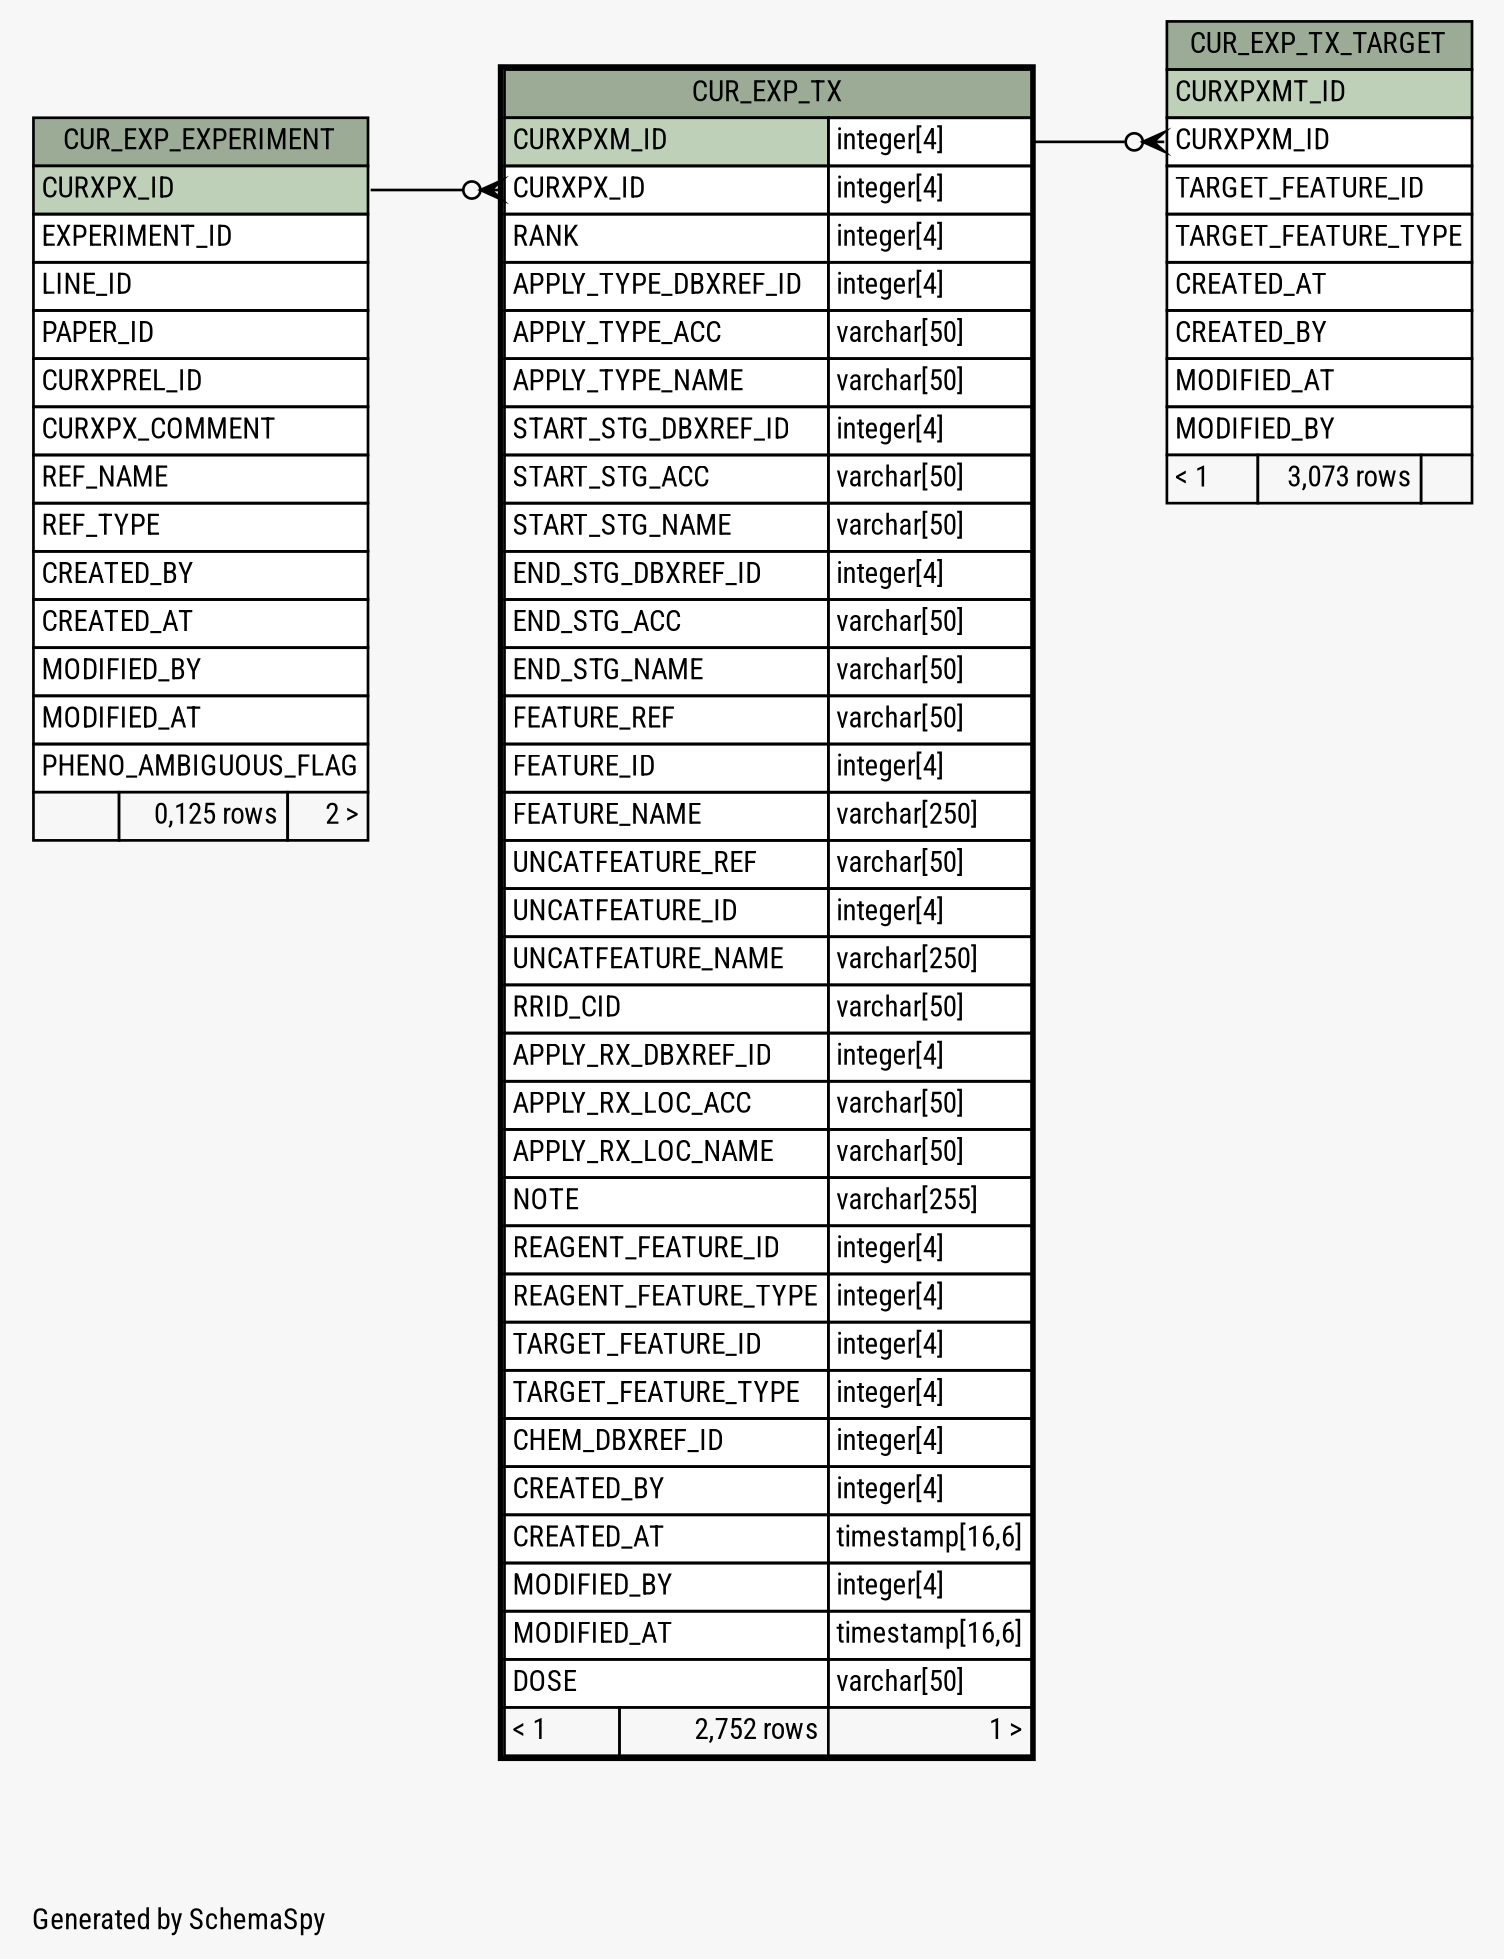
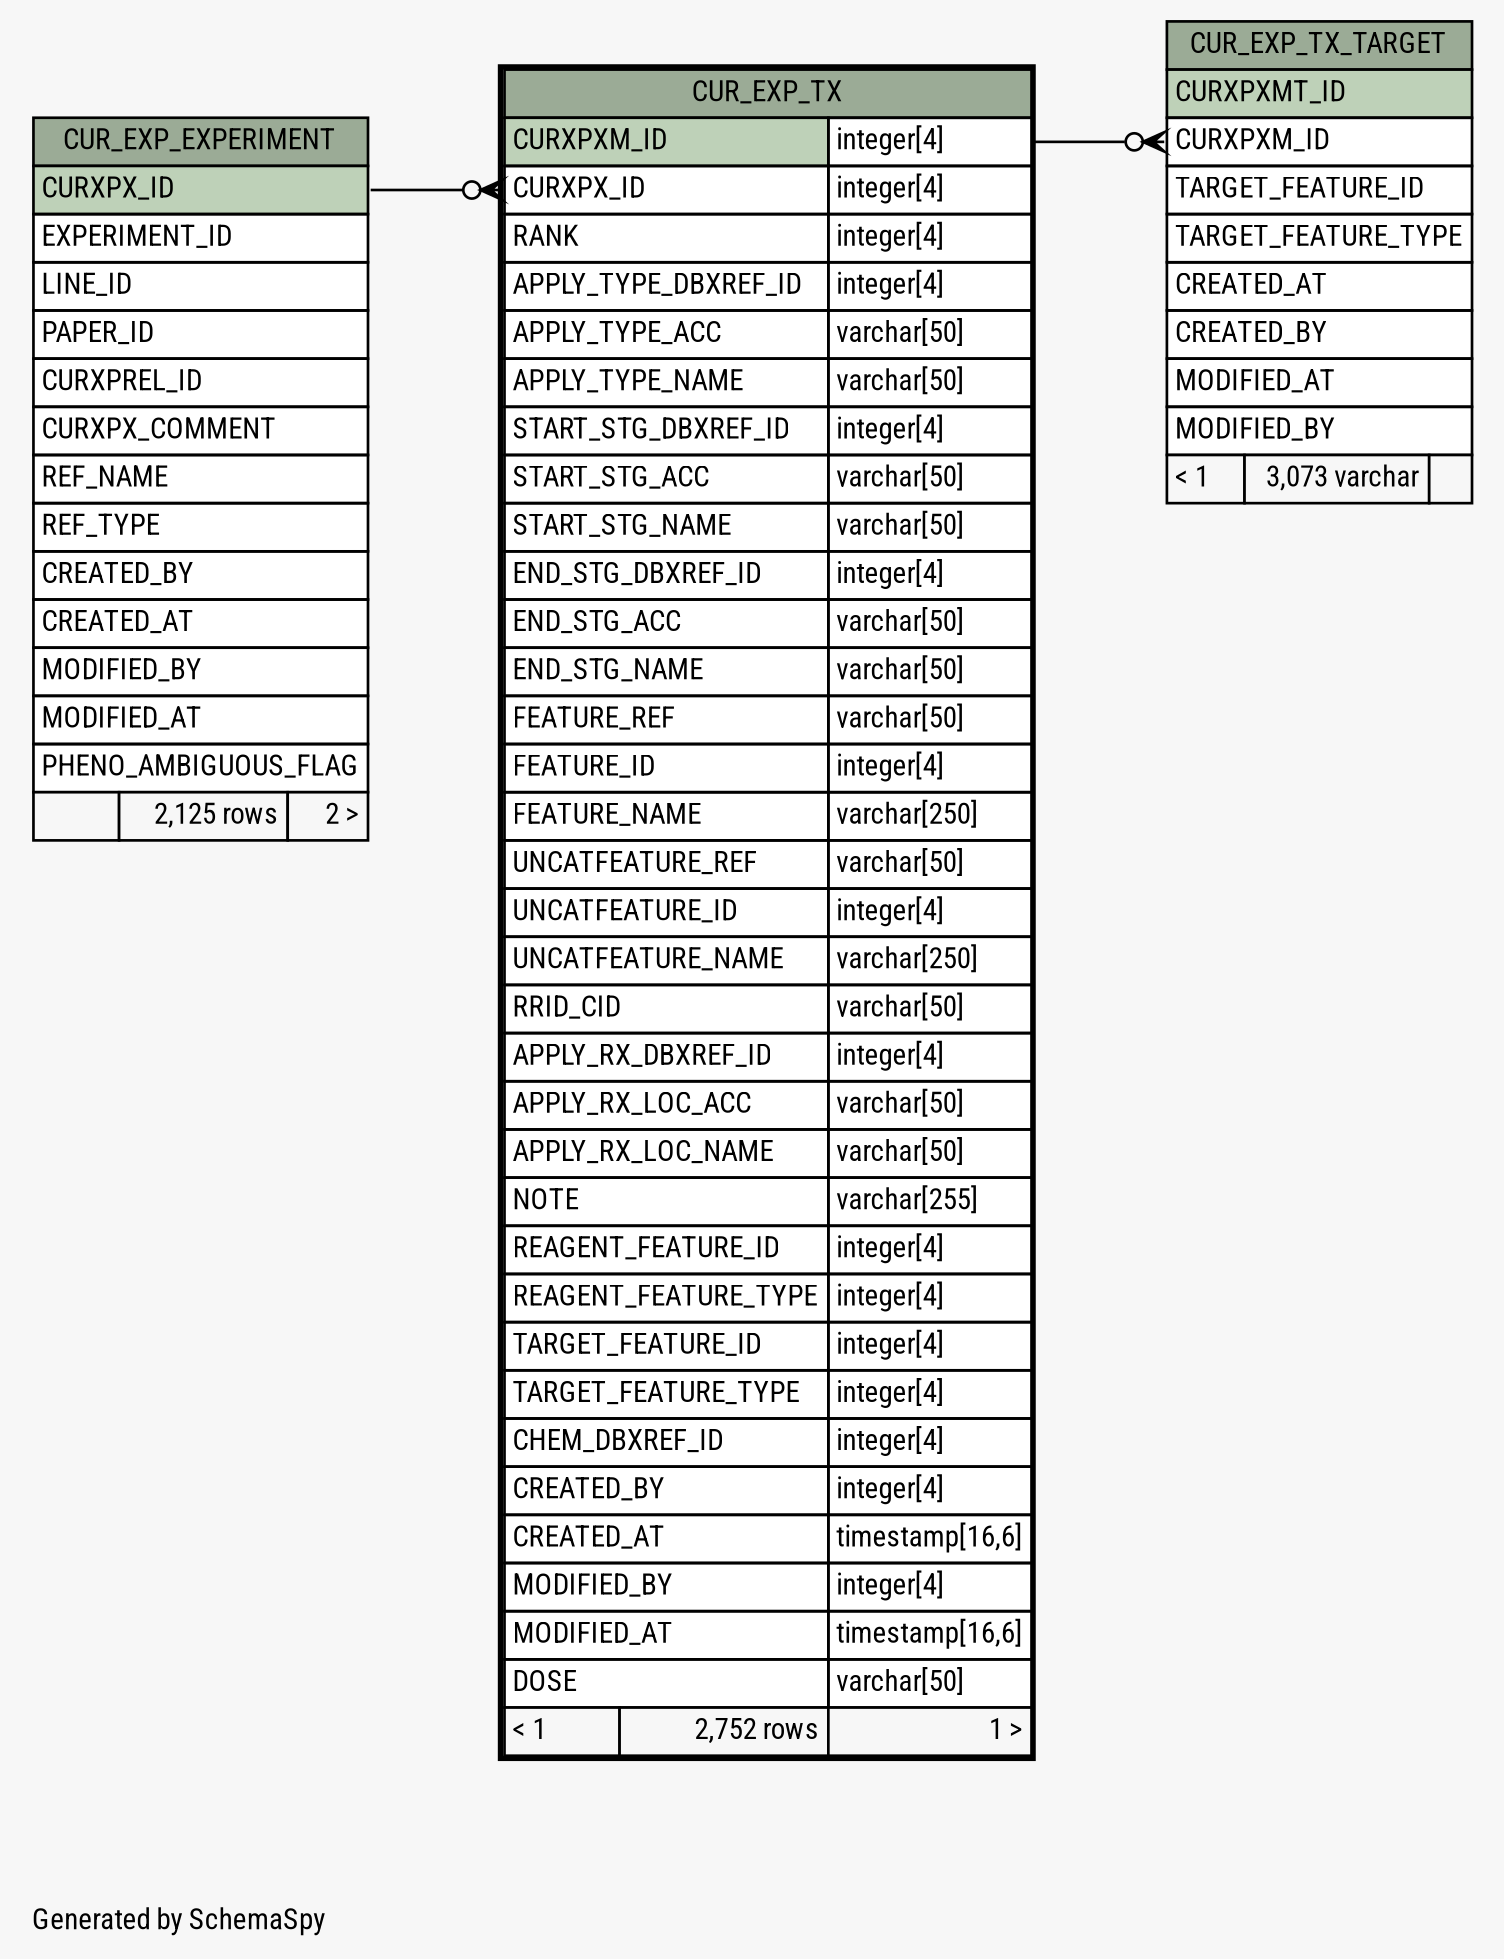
  digraph {
    bgcolor="#f7f7f7"
    fontname="Roboto Condensed"
    fontsize=11
    label="\nGenerated by SchemaSpy"
    labeljust=l
    nodesep=0.18
    rankdir=RL
    ranksep=0.46
    node [fontname="Roboto Condensed" fontsize=11 shape=plaintext]
    edge [arrowhead=none arrowsize=0.8 arrowtail=crowodot dir=back fontname="Roboto Condensed"]
    n1 [label=<     <TABLE BORDER="2" CELLBORDER="1" CELLSPACING="0" BGCOLOR="#ffffff">       <TR><TD COLSPAN="3" BGCOLOR="#9bab96" ALIGN="CENTER">CUR_EXP_TX</TD></TR>       <TR><TD PORT="CURXPXM_ID" COLSPAN="2" BGCOLOR="#bed1b8" ALIGN="LEFT">CURXPXM_ID</TD><TD PORT="CURXPXM_ID.type" ALIGN="LEFT">integer[4]</TD></TR>       <TR><TD PORT="CURXPX_ID" COLSPAN="2" ALIGN="LEFT">CURXPX_ID</TD><TD PORT="CURXPX_ID.type" ALIGN="LEFT">integer[4]</TD></TR>       <TR><TD PORT="RANK" COLSPAN="2" ALIGN="LEFT">RANK</TD><TD PORT="RANK.type" ALIGN="LEFT">integer[4]</TD></TR>       <TR><TD PORT="APPLY_TYPE_DBXREF_ID" COLSPAN="2" ALIGN="LEFT">APPLY_TYPE_DBXREF_ID</TD><TD PORT="APPLY_TYPE_DBXREF_ID.type" ALIGN="LEFT">integer[4]</TD></TR>       <TR><TD PORT="APPLY_TYPE_ACC" COLSPAN="2" ALIGN="LEFT">APPLY_TYPE_ACC</TD><TD PORT="APPLY_TYPE_ACC.type" ALIGN="LEFT">varchar[50]</TD></TR>       <TR><TD PORT="APPLY_TYPE_NAME" COLSPAN="2" ALIGN="LEFT">APPLY_TYPE_NAME</TD><TD PORT="APPLY_TYPE_NAME.type" ALIGN="LEFT">varchar[50]</TD></TR>       <TR><TD PORT="START_STG_DBXREF_ID" COLSPAN="2" ALIGN="LEFT">START_STG_DBXREF_ID</TD><TD PORT="START_STG_DBXREF_ID.type" ALIGN="LEFT">integer[4]</TD></TR>       <TR><TD PORT="START_STG_ACC" COLSPAN="2" ALIGN="LEFT">START_STG_ACC</TD><TD PORT="START_STG_ACC.type" ALIGN="LEFT">varchar[50]</TD></TR>       <TR><TD PORT="START_STG_NAME" COLSPAN="2" ALIGN="LEFT">START_STG_NAME</TD><TD PORT="START_STG_NAME.type" ALIGN="LEFT">varchar[50]</TD></TR>       <TR><TD PORT="END_STG_DBXREF_ID" COLSPAN="2" ALIGN="LEFT">END_STG_DBXREF_ID</TD><TD PORT="END_STG_DBXREF_ID.type" ALIGN="LEFT">integer[4]</TD></TR>       <TR><TD PORT="END_STG_ACC" COLSPAN="2" ALIGN="LEFT">END_STG_ACC</TD><TD PORT="END_STG_ACC.type" ALIGN="LEFT">varchar[50]</TD></TR>       <TR><TD PORT="END_STG_NAME" COLSPAN="2" ALIGN="LEFT">END_STG_NAME</TD><TD PORT="END_STG_NAME.type" ALIGN="LEFT">varchar[50]</TD></TR>       <TR><TD PORT="FEATURE_REF" COLSPAN="2" ALIGN="LEFT">FEATURE_REF</TD><TD PORT="FEATURE_REF.type" ALIGN="LEFT">varchar[50]</TD></TR>       <TR><TD PORT="FEATURE_ID" COLSPAN="2" ALIGN="LEFT">FEATURE_ID</TD><TD PORT="FEATURE_ID.type" ALIGN="LEFT">integer[4]</TD></TR>       <TR><TD PORT="FEATURE_NAME" COLSPAN="2" ALIGN="LEFT">FEATURE_NAME</TD><TD PORT="FEATURE_NAME.type" ALIGN="LEFT">varchar[250]</TD></TR>       <TR><TD PORT="UNCATFEATURE_REF" COLSPAN="2" ALIGN="LEFT">UNCATFEATURE_REF</TD><TD PORT="UNCATFEATURE_REF.type" ALIGN="LEFT">varchar[50]</TD></TR>       <TR><TD PORT="UNCATFEATURE_ID" COLSPAN="2" ALIGN="LEFT">UNCATFEATURE_ID</TD><TD PORT="UNCATFEATURE_ID.type" ALIGN="LEFT">integer[4]</TD></TR>       <TR><TD PORT="UNCATFEATURE_NAME" COLSPAN="2" ALIGN="LEFT">UNCATFEATURE_NAME</TD><TD PORT="UNCATFEATURE_NAME.type" ALIGN="LEFT">varchar[250]</TD></TR>       <TR><TD PORT="RRID_CID" COLSPAN="2" ALIGN="LEFT">RRID_CID</TD><TD PORT="RRID_CID.type" ALIGN="LEFT">varchar[50]</TD></TR>       <TR><TD PORT="APPLY_RX_DBXREF_ID" COLSPAN="2" ALIGN="LEFT">APPLY_RX_DBXREF_ID</TD><TD PORT="APPLY_RX_DBXREF_ID.type" ALIGN="LEFT">integer[4]</TD></TR>       <TR><TD PORT="APPLY_RX_LOC_ACC" COLSPAN="2" ALIGN="LEFT">APPLY_RX_LOC_ACC</TD><TD PORT="APPLY_RX_LOC_ACC.type" ALIGN="LEFT">varchar[50]</TD></TR>       <TR><TD PORT="APPLY_RX_LOC_NAME" COLSPAN="2" ALIGN="LEFT">APPLY_RX_LOC_NAME</TD><TD PORT="APPLY_RX_LOC_NAME.type" ALIGN="LEFT">varchar[50]</TD></TR>       <TR><TD PORT="NOTE" COLSPAN="2" ALIGN="LEFT">NOTE</TD><TD PORT="NOTE.type" ALIGN="LEFT">varchar[255]</TD></TR>       <TR><TD PORT="REAGENT_FEATURE_ID" COLSPAN="2" ALIGN="LEFT">REAGENT_FEATURE_ID</TD><TD PORT="REAGENT_FEATURE_ID.type" ALIGN="LEFT">integer[4]</TD></TR>       <TR><TD PORT="REAGENT_FEATURE_TYPE" COLSPAN="2" ALIGN="LEFT">REAGENT_FEATURE_TYPE</TD><TD PORT="REAGENT_FEATURE_TYPE.type" ALIGN="LEFT">integer[4]</TD></TR>       <TR><TD PORT="TARGET_FEATURE_ID" COLSPAN="2" ALIGN="LEFT">TARGET_FEATURE_ID</TD><TD PORT="TARGET_FEATURE_ID.type" ALIGN="LEFT">integer[4]</TD></TR>       <TR><TD PORT="TARGET_FEATURE_TYPE" COLSPAN="2" ALIGN="LEFT">TARGET_FEATURE_TYPE</TD><TD PORT="TARGET_FEATURE_TYPE.type" ALIGN="LEFT">integer[4]</TD></TR>       <TR><TD PORT="CHEM_DBXREF_ID" COLSPAN="2" ALIGN="LEFT">CHEM_DBXREF_ID</TD><TD PORT="CHEM_DBXREF_ID.type" ALIGN="LEFT">integer[4]</TD></TR>       <TR><TD PORT="CREATED_BY" COLSPAN="2" ALIGN="LEFT">CREATED_BY</TD><TD PORT="CREATED_BY.type" ALIGN="LEFT">integer[4]</TD></TR>       <TR><TD PORT="CREATED_AT" COLSPAN="2" ALIGN="LEFT">CREATED_AT</TD><TD PORT="CREATED_AT.type" ALIGN="LEFT">timestamp[16,6]</TD></TR>       <TR><TD PORT="MODIFIED_BY" COLSPAN="2" ALIGN="LEFT">MODIFIED_BY</TD><TD PORT="MODIFIED_BY.type" ALIGN="LEFT">integer[4]</TD></TR>       <TR><TD PORT="MODIFIED_AT" COLSPAN="2" ALIGN="LEFT">MODIFIED_AT</TD><TD PORT="MODIFIED_AT.type" ALIGN="LEFT">timestamp[16,6]</TD></TR>       <TR><TD PORT="DOSE" COLSPAN="2" ALIGN="LEFT">DOSE</TD><TD PORT="DOSE.type" ALIGN="LEFT">varchar[50]</TD></TR>       <TR><TD ALIGN="LEFT" BGCOLOR="#f7f7f7">&lt; 1</TD><TD ALIGN="RIGHT" BGCOLOR="#f7f7f7">2,752 rows</TD><TD ALIGN="RIGHT" BGCOLOR="#f7f7f7">1 &gt;</TD></TR>     </TABLE>>]
-   n2 [label=<     <TABLE BORDER="0" CELLBORDER="1" CELLSPACING="0" BGCOLOR="#ffffff">       <TR><TD COLSPAN="3" BGCOLOR="#9bab96" ALIGN="CENTER">CUR_EXP_EXPERIMENT</TD></TR>       <TR><TD PORT="CURXPX_ID" COLSPAN="3" BGCOLOR="#bed1b8" ALIGN="LEFT">CURXPX_ID</TD></TR>       <TR><TD PORT="EXPERIMENT_ID" COLSPAN="3" ALIGN="LEFT">EXPERIMENT_ID</TD></TR>       <TR><TD PORT="LINE_ID" COLSPAN="3" ALIGN="LEFT">LINE_ID</TD></TR>       <TR><TD PORT="PAPER_ID" COLSPAN="3" ALIGN="LEFT">PAPER_ID</TD></TR>       <TR><TD PORT="CURXPREL_ID" COLSPAN="3" ALIGN="LEFT">CURXPREL_ID</TD></TR>       <TR><TD PORT="CURXPX_COMMENT" COLSPAN="3" ALIGN="LEFT">CURXPX_COMMENT</TD></TR>       <TR><TD PORT="REF_NAME" COLSPAN="3" ALIGN="LEFT">REF_NAME</TD></TR>       <TR><TD PORT="REF_TYPE" COLSPAN="3" ALIGN="LEFT">REF_TYPE</TD></TR>       <TR><TD PORT="CREATED_BY" COLSPAN="3" ALIGN="LEFT">CREATED_BY</TD></TR>       <TR><TD PORT="CREATED_AT" COLSPAN="3" ALIGN="LEFT">CREATED_AT</TD></TR>       <TR><TD PORT="MODIFIED_BY" COLSPAN="3" ALIGN="LEFT">MODIFIED_BY</TD></TR>       <TR><TD PORT="MODIFIED_AT" COLSPAN="3" ALIGN="LEFT">MODIFIED_AT</TD></TR>       <TR><TD PORT="PHENO_AMBIGUOUS_FLAG" COLSPAN="3" ALIGN="LEFT">PHENO_AMBIGUOUS_FLAG</TD></TR>       <TR><TD ALIGN="LEFT" BGCOLOR="#f7f7f7">  </TD><TD ALIGN="RIGHT" BGCOLOR="#f7f7f7">0,125 rows</TD><TD ALIGN="RIGHT" BGCOLOR="#f7f7f7">2 &gt;</TD></TR>     </TABLE>>]
-   n3 [label=<     <TABLE BORDER="0" CELLBORDER="1" CELLSPACING="0" BGCOLOR="#ffffff">       <TR><TD COLSPAN="3" BGCOLOR="#9bab96" ALIGN="CENTER">CUR_EXP_TX_TARGET</TD></TR>       <TR><TD PORT="CURXPXMT_ID" COLSPAN="3" BGCOLOR="#bed1b8" ALIGN="LEFT">CURXPXMT_ID</TD></TR>       <TR><TD PORT="CURXPXM_ID" COLSPAN="3" ALIGN="LEFT">CURXPXM_ID</TD></TR>       <TR><TD PORT="TARGET_FEATURE_ID" COLSPAN="3" ALIGN="LEFT">TARGET_FEATURE_ID</TD></TR>       <TR><TD PORT="TARGET_FEATURE_TYPE" COLSPAN="3" ALIGN="LEFT">TARGET_FEATURE_TYPE</TD></TR>       <TR><TD PORT="CREATED_AT" COLSPAN="3" ALIGN="LEFT">CREATED_AT</TD></TR>       <TR><TD PORT="CREATED_BY" COLSPAN="3" ALIGN="LEFT">CREATED_BY</TD></TR>       <TR><TD PORT="MODIFIED_AT" COLSPAN="3" ALIGN="LEFT">MODIFIED_AT</TD></TR>       <TR><TD PORT="MODIFIED_BY" COLSPAN="3" ALIGN="LEFT">MODIFIED_BY</TD></TR>       <TR><TD ALIGN="LEFT" BGCOLOR="#f7f7f7">&lt; 1</TD><TD ALIGN="RIGHT" BGCOLOR="#f7f7f7">3,073 rows</TD><TD ALIGN="RIGHT" BGCOLOR="#f7f7f7">  </TD></TR>     </TABLE>>]
+   n2 [label=<     <TABLE BORDER="0" CELLBORDER="1" CELLSPACING="0" BGCOLOR="#ffffff">       <TR><TD COLSPAN="3" BGCOLOR="#9bab96" ALIGN="CENTER">CUR_EXP_EXPERIMENT</TD></TR>       <TR><TD PORT="CURXPX_ID" COLSPAN="3" BGCOLOR="#bed1b8" ALIGN="LEFT">CURXPX_ID</TD></TR>       <TR><TD PORT="EXPERIMENT_ID" COLSPAN="3" ALIGN="LEFT">EXPERIMENT_ID</TD></TR>       <TR><TD PORT="LINE_ID" COLSPAN="3" ALIGN="LEFT">LINE_ID</TD></TR>       <TR><TD PORT="PAPER_ID" COLSPAN="3" ALIGN="LEFT">PAPER_ID</TD></TR>       <TR><TD PORT="CURXPREL_ID" COLSPAN="3" ALIGN="LEFT">CURXPREL_ID</TD></TR>       <TR><TD PORT="CURXPX_COMMENT" COLSPAN="3" ALIGN="LEFT">CURXPX_COMMENT</TD></TR>       <TR><TD PORT="REF_NAME" COLSPAN="3" ALIGN="LEFT">REF_NAME</TD></TR>       <TR><TD PORT="REF_TYPE" COLSPAN="3" ALIGN="LEFT">REF_TYPE</TD></TR>       <TR><TD PORT="CREATED_BY" COLSPAN="3" ALIGN="LEFT">CREATED_BY</TD></TR>       <TR><TD PORT="CREATED_AT" COLSPAN="3" ALIGN="LEFT">CREATED_AT</TD></TR>       <TR><TD PORT="MODIFIED_BY" COLSPAN="3" ALIGN="LEFT">MODIFIED_BY</TD></TR>       <TR><TD PORT="MODIFIED_AT" COLSPAN="3" ALIGN="LEFT">MODIFIED_AT</TD></TR>       <TR><TD PORT="PHENO_AMBIGUOUS_FLAG" COLSPAN="3" ALIGN="LEFT">PHENO_AMBIGUOUS_FLAG</TD></TR>       <TR><TD ALIGN="LEFT" BGCOLOR="#f7f7f7">  </TD><TD ALIGN="RIGHT" BGCOLOR="#f7f7f7">2,125 rows</TD><TD ALIGN="RIGHT" BGCOLOR="#f7f7f7">2 &gt;</TD></TR>     </TABLE>>]
+   n3 [label=<     <TABLE BORDER="0" CELLBORDER="1" CELLSPACING="0" BGCOLOR="#ffffff">       <TR><TD COLSPAN="3" BGCOLOR="#9bab96" ALIGN="CENTER">CUR_EXP_TX_TARGET</TD></TR>       <TR><TD PORT="CURXPXMT_ID" COLSPAN="3" BGCOLOR="#bed1b8" ALIGN="LEFT">CURXPXMT_ID</TD></TR>       <TR><TD PORT="CURXPXM_ID" COLSPAN="3" ALIGN="LEFT">CURXPXM_ID</TD></TR>       <TR><TD PORT="TARGET_FEATURE_ID" COLSPAN="3" ALIGN="LEFT">TARGET_FEATURE_ID</TD></TR>       <TR><TD PORT="TARGET_FEATURE_TYPE" COLSPAN="3" ALIGN="LEFT">TARGET_FEATURE_TYPE</TD></TR>       <TR><TD PORT="CREATED_AT" COLSPAN="3" ALIGN="LEFT">CREATED_AT</TD></TR>       <TR><TD PORT="CREATED_BY" COLSPAN="3" ALIGN="LEFT">CREATED_BY</TD></TR>       <TR><TD PORT="MODIFIED_AT" COLSPAN="3" ALIGN="LEFT">MODIFIED_AT</TD></TR>       <TR><TD PORT="MODIFIED_BY" COLSPAN="3" ALIGN="LEFT">MODIFIED_BY</TD></TR>       <TR><TD ALIGN="LEFT" BGCOLOR="#f7f7f7">&lt; 1</TD><TD ALIGN="RIGHT" BGCOLOR="#f7f7f7">3,073 varchar</TD><TD ALIGN="RIGHT" BGCOLOR="#f7f7f7">  </TD></TR>     </TABLE>>]
    n1 -> n2 [headport="CURXPX_ID:e" tailport="CURXPX_ID:w"]
    n3 -> n1 [headport="CURXPXM_ID.type:e" tailport="CURXPXM_ID:w"]
  }
